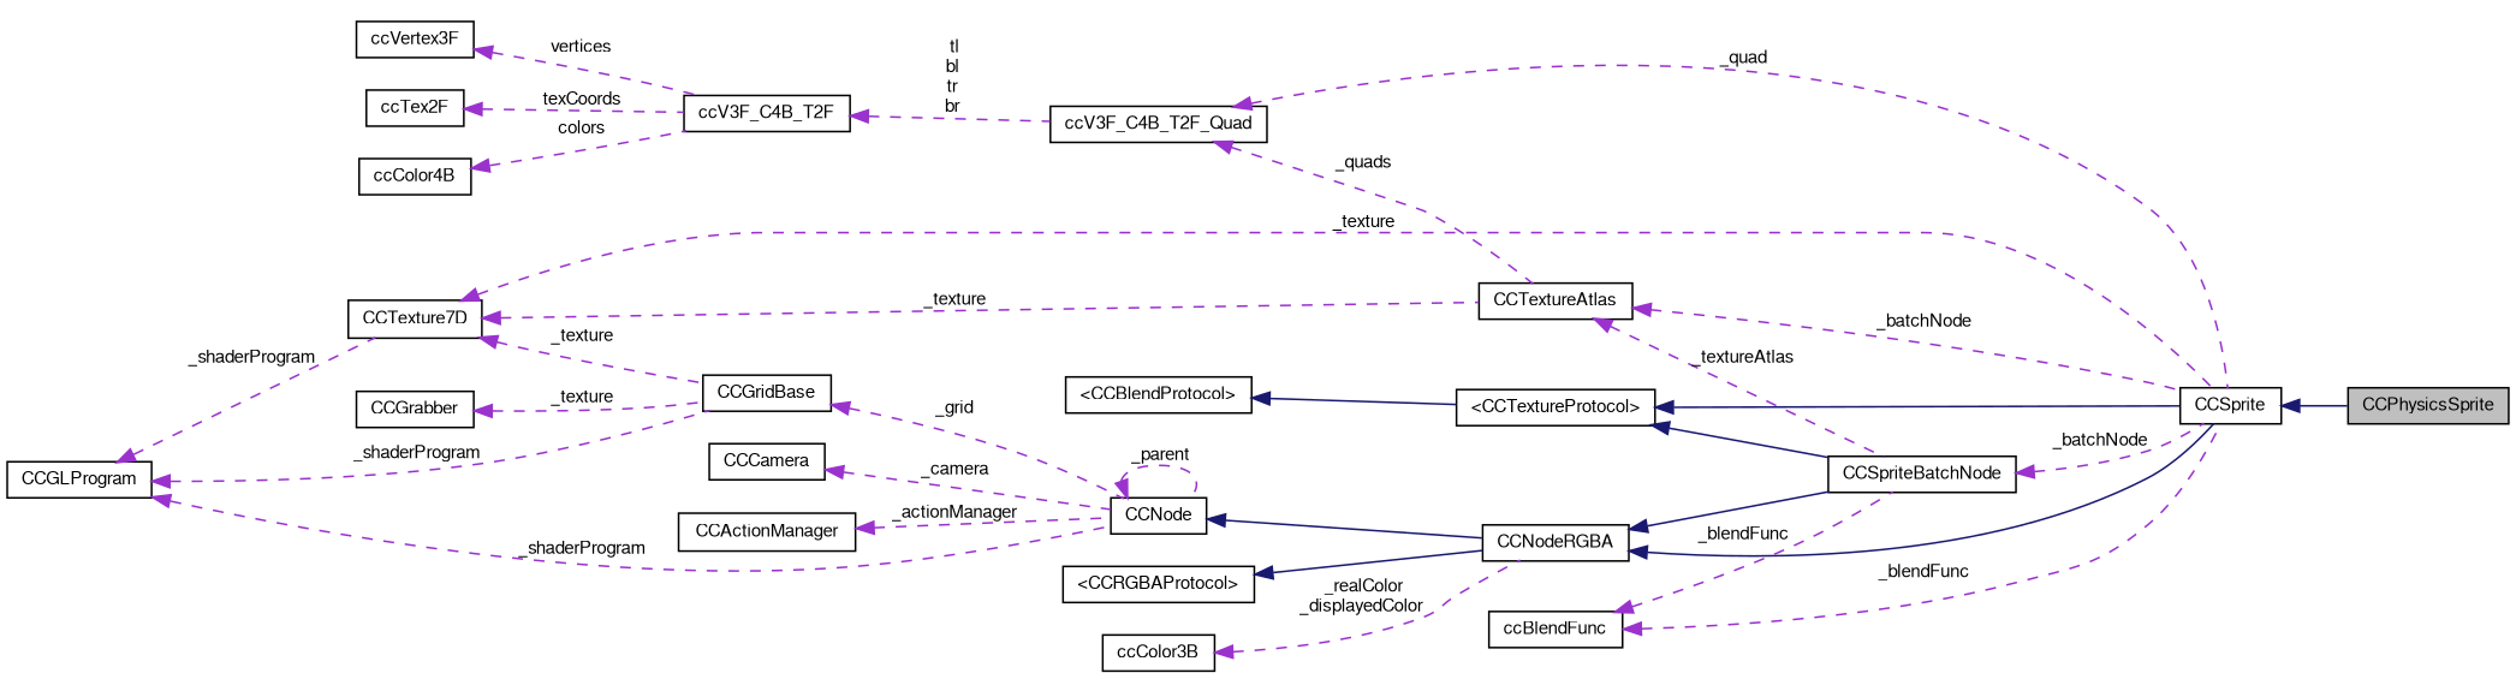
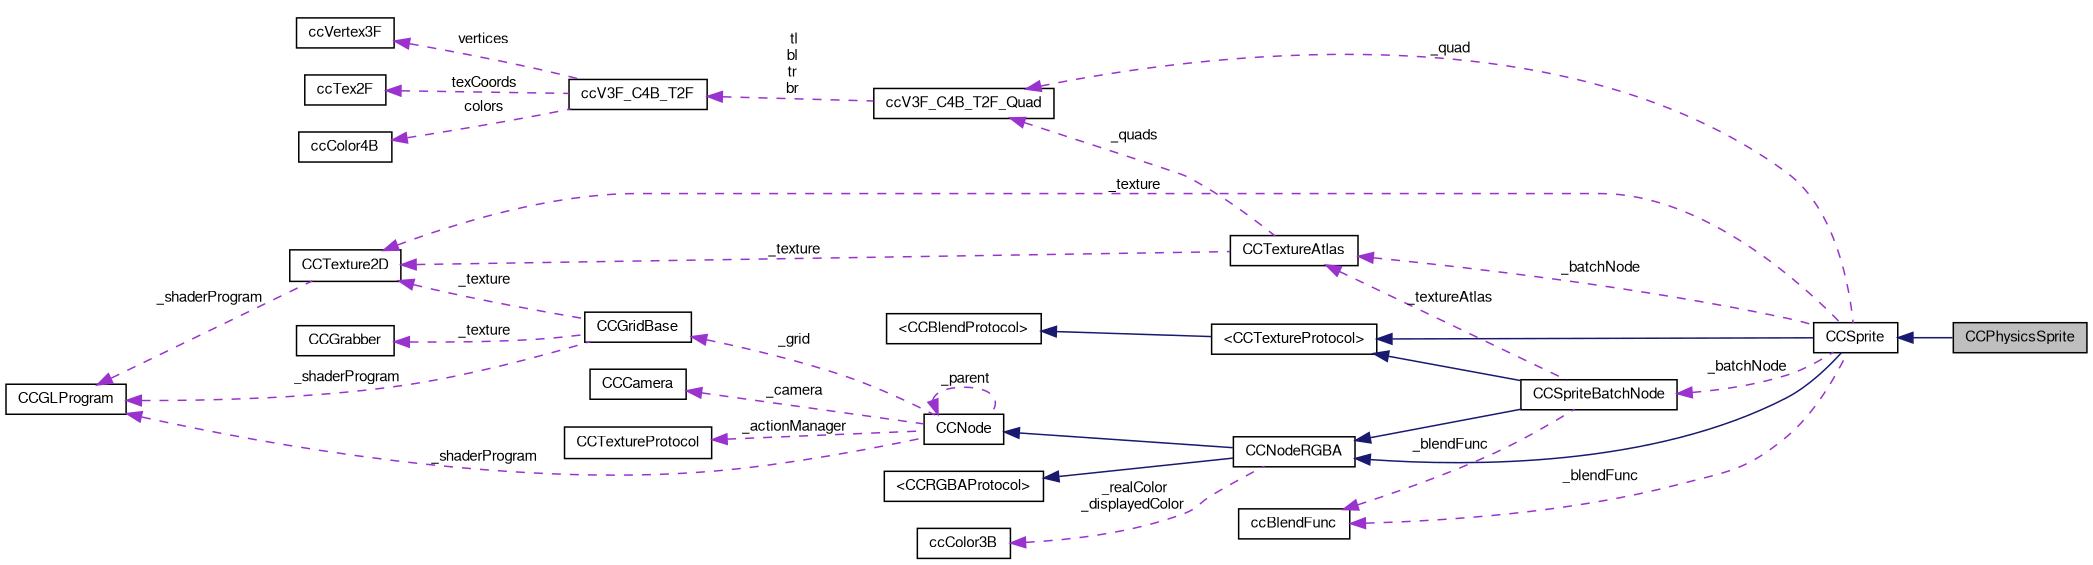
  digraph {
    rankdir=LR
    node [color=black fontname=FreeSans fontsize=10 shape=record]
    edge [color=darkorchid3 dir=back fontname=FreeSans fontsize=10 labelfontname=FreeSans labelfontsize=10 style=dashed]
    n1 [fillcolor=grey75 fontcolor=black height=0.2 label=CCPhysicsSprite style=filled width=0.4]
    n2 [height=0.2 label=CCSprite width=0.4]
    n3 [height=0.2 label=CCNodeRGBA width=0.4]
    n4 [height=0.2 label=CCSpriteBatchNode width=0.4]
    n5 [height=0.2 label=CCNode width=0.4]
    n6 [height=0.2 label=CCGridBase width=0.4]
    n7 [height=0.2 label=CCGrabber width=0.4]
-   n8 [height=0.2 label=CCTexture7D width=0.4]
+   n8 [height=0.2 label=CCTexture2D width=0.4]
    n9 [height=0.2 label=CCTextureAtlas width=0.4]
    n10 [height=0.2 label=CCGLProgram width=0.4]
    n11 [height=0.2 label=CCCamera width=0.4]
-   n12 [height=0.2 label=CCActionManager width=0.4]
+   n12 [height=0.2 label=CCTextureProtocol width=0.4]
    n13 [height=0.2 label="\<CCRGBAProtocol\>" width=0.4]
    n14 [height=0.2 label=ccColor3B width=0.4]
    n15 [height=0.2 label="\<CCTextureProtocol\>" width=0.4]
    n16 [height=0.2 label="\<CCBlendProtocol\>" width=0.4]
    n17 [height=0.2 label=ccBlendFunc width=0.4]
    n18 [height=0.2 label=ccV3F_C4B_T2F_Quad width=0.4]
    n19 [height=0.2 label=ccV3F_C4B_T2F width=0.4]
    n20 [height=0.2 label=ccColor4B width=0.4]
    n21 [height=0.2 label=ccVertex3F width=0.4]
    n22 [height=0.2 label=ccTex2F width=0.4]
    n2 -> n1 [color=midnightblue style=solid]
    n3 -> n2 [color=midnightblue style=solid]
    n3 -> n4 [color=midnightblue style=solid]
    n4 -> n2 [label=" _batchNode"]
    n5 -> n3 [color=midnightblue style=solid]
    n5 -> n5 [label=" _parent"]
    n6 -> n5 [label=" _grid"]
    n7 -> n6 [label=" _texture"]
    n8 -> n2 [label=" _texture"]
    n8 -> n6 [label=" _texture"]
    n8 -> n9 [label=" _texture"]
    n9 -> n2 [label=" _batchNode"]
    n9 -> n4 [label=" _textureAtlas"]
    n10 -> n5 [label=" _shaderProgram"]
    n10 -> n6 [label=" _shaderProgram"]
    n10 -> n8 [label=" _shaderProgram"]
    n11 -> n5 [label=" _camera"]
    n12 -> n5 [label=" _actionManager"]
    n13 -> n3 [color=midnightblue style=solid]
    n14 -> n3 [label=" _realColor\n_displayedColor"]
    n15 -> n2 [color=midnightblue style=solid]
    n15 -> n4 [color=midnightblue style=solid]
    n16 -> n15 [color=midnightblue style=solid]
    n17 -> n2 [label=" _blendFunc"]
    n17 -> n4 [label=" _blendFunc"]
    n18 -> n2 [label=" _quad"]
    n18 -> n9 [label=" _quads"]
    n19 -> n18 [label=" tl\nbl\ntr\nbr"]
    n20 -> n19 [label=" colors"]
    n21 -> n19 [label=" vertices"]
    n22 -> n19 [label=" texCoords"]
  }
